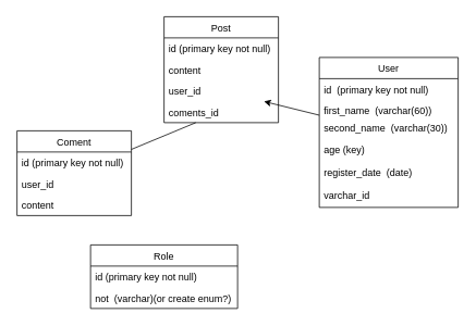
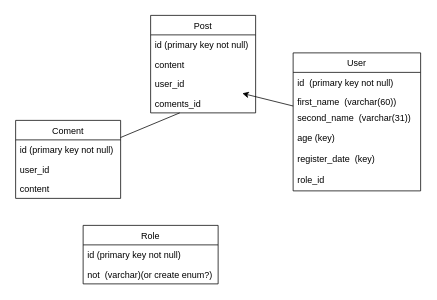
  <mxCell id="0" />
  <mxCell id="1" parent="0" />
  <mxCell id="2" value="User" style="swimlane;fontStyle=0;childLayout=stackLayout;horizontal=1;startSize=26;fillColor=none;horizontalStack=0;resizeParent=1;resizeParentMax=0;resizeLast=0;collapsible=1;marginBottom=0;" vertex="1" parent="1"><mxGeometry x="390" y="70" width="170" height="184" as="geometry" /></mxCell>
  <mxCell id="3" value="id  (primary key not null)" style="text;strokeColor=none;fillColor=none;align=left;verticalAlign=top;spacingLeft=4;spacingRight=4;overflow=hidden;rotatable=0;points=[[0,0.5],[1,0.5]];portConstraint=eastwest;labelBackgroundColor=none;" vertex="1" parent="2"><mxGeometry y="26" width="170" height="26" as="geometry" /></mxCell>
  <mxCell id="4" value="first_name  (varchar(60))" style="text;strokeColor=none;fillColor=none;align=left;verticalAlign=top;spacingLeft=4;spacingRight=4;overflow=hidden;rotatable=0;points=[[0,0.5],[1,0.5]];portConstraint=eastwest;" vertex="1" parent="2"><mxGeometry y="52" width="170" height="28" as="geometry" /></mxCell>
- <mxCell id="5" value="second_name  (varchar(30))&#10;" style="text;align=left;verticalAlign=bottom;spacingLeft=4;spacingRight=4;overflow=hidden;rotatable=0;points=[[0,0.5],[1,0.5]];portConstraint=eastwest;" vertex="1" parent="2"><mxGeometry y="80" width="170" height="20" as="geometry" /></mxCell>
+ <mxCell id="5" value="second_name  (varchar(31))&#10;" style="text;align=left;verticalAlign=bottom;spacingLeft=4;spacingRight=4;overflow=hidden;rotatable=0;points=[[0,0.5],[1,0.5]];portConstraint=eastwest;" vertex="1" parent="2"><mxGeometry y="80" width="170" height="20" as="geometry" /></mxCell>
  <mxCell id="6" value="age (key)" style="text;strokeColor=none;fillColor=none;align=left;verticalAlign=top;spacingLeft=4;spacingRight=4;overflow=hidden;rotatable=0;points=[[0,0.5],[1,0.5]];portConstraint=eastwest;" vertex="1" parent="2"><mxGeometry y="100" width="170" height="28" as="geometry" /></mxCell>
- <mxCell id="7" value="register_date  (date)" style="text;strokeColor=none;fillColor=none;align=left;verticalAlign=top;spacingLeft=4;spacingRight=4;overflow=hidden;rotatable=0;points=[[0,0.5],[1,0.5]];portConstraint=eastwest;" vertex="1" parent="2"><mxGeometry y="128" width="170" height="28" as="geometry" /></mxCell>
- <mxCell id="8" value="varchar_id" style="text;strokeColor=none;fillColor=none;align=left;verticalAlign=top;spacingLeft=4;spacingRight=4;overflow=hidden;rotatable=0;points=[[0,0.5],[1,0.5]];portConstraint=eastwest;" vertex="1" parent="2"><mxGeometry y="156" width="170" height="28" as="geometry" /></mxCell>
+ <mxCell id="7" value="register_date  (key)" style="text;strokeColor=none;fillColor=none;align=left;verticalAlign=top;spacingLeft=4;spacingRight=4;overflow=hidden;rotatable=0;points=[[0,0.5],[1,0.5]];portConstraint=eastwest;" vertex="1" parent="2"><mxGeometry y="128" width="170" height="28" as="geometry" /></mxCell>
+ <mxCell id="8" value="role_id" style="text;strokeColor=none;fillColor=none;align=left;verticalAlign=top;spacingLeft=4;spacingRight=4;overflow=hidden;rotatable=0;points=[[0,0.5],[1,0.5]];portConstraint=eastwest;" vertex="1" parent="2"><mxGeometry y="156" width="170" height="28" as="geometry" /></mxCell>
  <mxCell id="9" value="Role" style="swimlane;fontStyle=0;childLayout=stackLayout;horizontal=1;startSize=26;fillColor=none;horizontalStack=0;resizeParent=1;resizeParentMax=0;resizeLast=0;collapsible=1;marginBottom=0;labelBackgroundColor=none;fontColor=#000000;" vertex="1" parent="1"><mxGeometry x="110" y="300" width="180" height="78" as="geometry" /></mxCell>
  <mxCell id="10" value="id (primary key not null)" style="text;strokeColor=none;fillColor=none;align=left;verticalAlign=top;spacingLeft=4;spacingRight=4;overflow=hidden;rotatable=0;points=[[0,0.5],[1,0.5]];portConstraint=eastwest;" vertex="1" parent="9"><mxGeometry y="26" width="180" height="26" as="geometry" /></mxCell>
  <mxCell id="11" value="not  (varchar)(or create enum?)" style="text;strokeColor=none;fillColor=none;align=left;verticalAlign=top;spacingLeft=4;spacingRight=4;overflow=hidden;rotatable=0;points=[[0,0.5],[1,0.5]];portConstraint=eastwest;" vertex="1" parent="9"><mxGeometry y="52" width="180" height="26" as="geometry" /></mxCell>
  <mxCell id="12" value="Post" style="swimlane;fontStyle=0;childLayout=stackLayout;horizontal=1;startSize=26;fillColor=none;horizontalStack=0;resizeParent=1;resizeParentMax=0;resizeLast=0;collapsible=1;marginBottom=0;labelBackgroundColor=none;fontColor=#000000;" vertex="1" parent="1"><mxGeometry x="200" y="20" width="140" height="130" as="geometry" /></mxCell>
  <mxCell id="13" value="id (primary key not null)" style="text;strokeColor=none;fillColor=none;align=left;verticalAlign=top;spacingLeft=4;spacingRight=4;overflow=hidden;rotatable=0;points=[[0,0.5],[1,0.5]];portConstraint=eastwest;" vertex="1" parent="12"><mxGeometry y="26" width="140" height="26" as="geometry" /></mxCell>
  <mxCell id="14" value="content" style="text;strokeColor=none;fillColor=none;align=left;verticalAlign=top;spacingLeft=4;spacingRight=4;overflow=hidden;rotatable=0;points=[[0,0.5],[1,0.5]];portConstraint=eastwest;" vertex="1" parent="12"><mxGeometry y="52" width="140" height="26" as="geometry" /></mxCell>
  <mxCell id="15" value="user_id" style="text;strokeColor=none;fillColor=none;align=left;verticalAlign=top;spacingLeft=4;spacingRight=4;overflow=hidden;rotatable=0;points=[[0,0.5],[1,0.5]];portConstraint=eastwest;" vertex="1" parent="12"><mxGeometry y="78" width="140" height="26" as="geometry" /></mxCell>
  <mxCell id="16" value="coments_id" style="text;strokeColor=none;fillColor=none;align=left;verticalAlign=top;spacingLeft=4;spacingRight=4;overflow=hidden;rotatable=0;points=[[0,0.5],[1,0.5]];portConstraint=eastwest;" vertex="1" parent="12"><mxGeometry y="104" width="140" height="26" as="geometry" /></mxCell>
  <mxCell id="17" value="Coment" style="swimlane;fontStyle=0;childLayout=stackLayout;horizontal=1;startSize=26;fillColor=none;horizontalStack=0;resizeParent=1;resizeParentMax=0;resizeLast=0;collapsible=1;marginBottom=0;labelBackgroundColor=none;fontColor=#000000;" vertex="1" parent="1"><mxGeometry x="20" y="160" width="140" height="104" as="geometry" /></mxCell>
  <mxCell id="18" value="id (primary key not null)" style="text;strokeColor=none;fillColor=none;align=left;verticalAlign=top;spacingLeft=4;spacingRight=4;overflow=hidden;rotatable=0;points=[[0,0.5],[1,0.5]];portConstraint=eastwest;" vertex="1" parent="17"><mxGeometry y="26" width="140" height="26" as="geometry" /></mxCell>
  <mxCell id="19" value="user_id" style="text;strokeColor=none;fillColor=none;align=left;verticalAlign=top;spacingLeft=4;spacingRight=4;overflow=hidden;rotatable=0;points=[[0,0.5],[1,0.5]];portConstraint=eastwest;" vertex="1" parent="17"><mxGeometry y="52" width="140" height="26" as="geometry" /></mxCell>
  <mxCell id="20" value="content" style="text;strokeColor=none;fillColor=none;align=left;verticalAlign=top;spacingLeft=4;spacingRight=4;overflow=hidden;rotatable=0;points=[[0,0.5],[1,0.5]];portConstraint=eastwest;" vertex="1" parent="17"><mxGeometry y="78" width="140" height="26" as="geometry" /></mxCell>
  <mxCell id="21" value="" style="endArrow=none;html=1;fontColor=#000000;" edge="1" parent="1" source="17" target="16"><mxGeometry width="50" height="50" relative="1" as="geometry"><mxPoint x="260" y="300" as="sourcePoint" /><mxPoint x="310" y="250" as="targetPoint" /></mxGeometry></mxCell>
  <mxCell id="22" value="" style="endArrow=classic;html=1;fontColor=#000000;" edge="1" parent="1" source="2" target="15"><mxGeometry width="50" height="50" relative="1" as="geometry"><mxPoint x="260" y="300" as="sourcePoint" /><mxPoint x="310" y="250" as="targetPoint" /></mxGeometry></mxCell>
